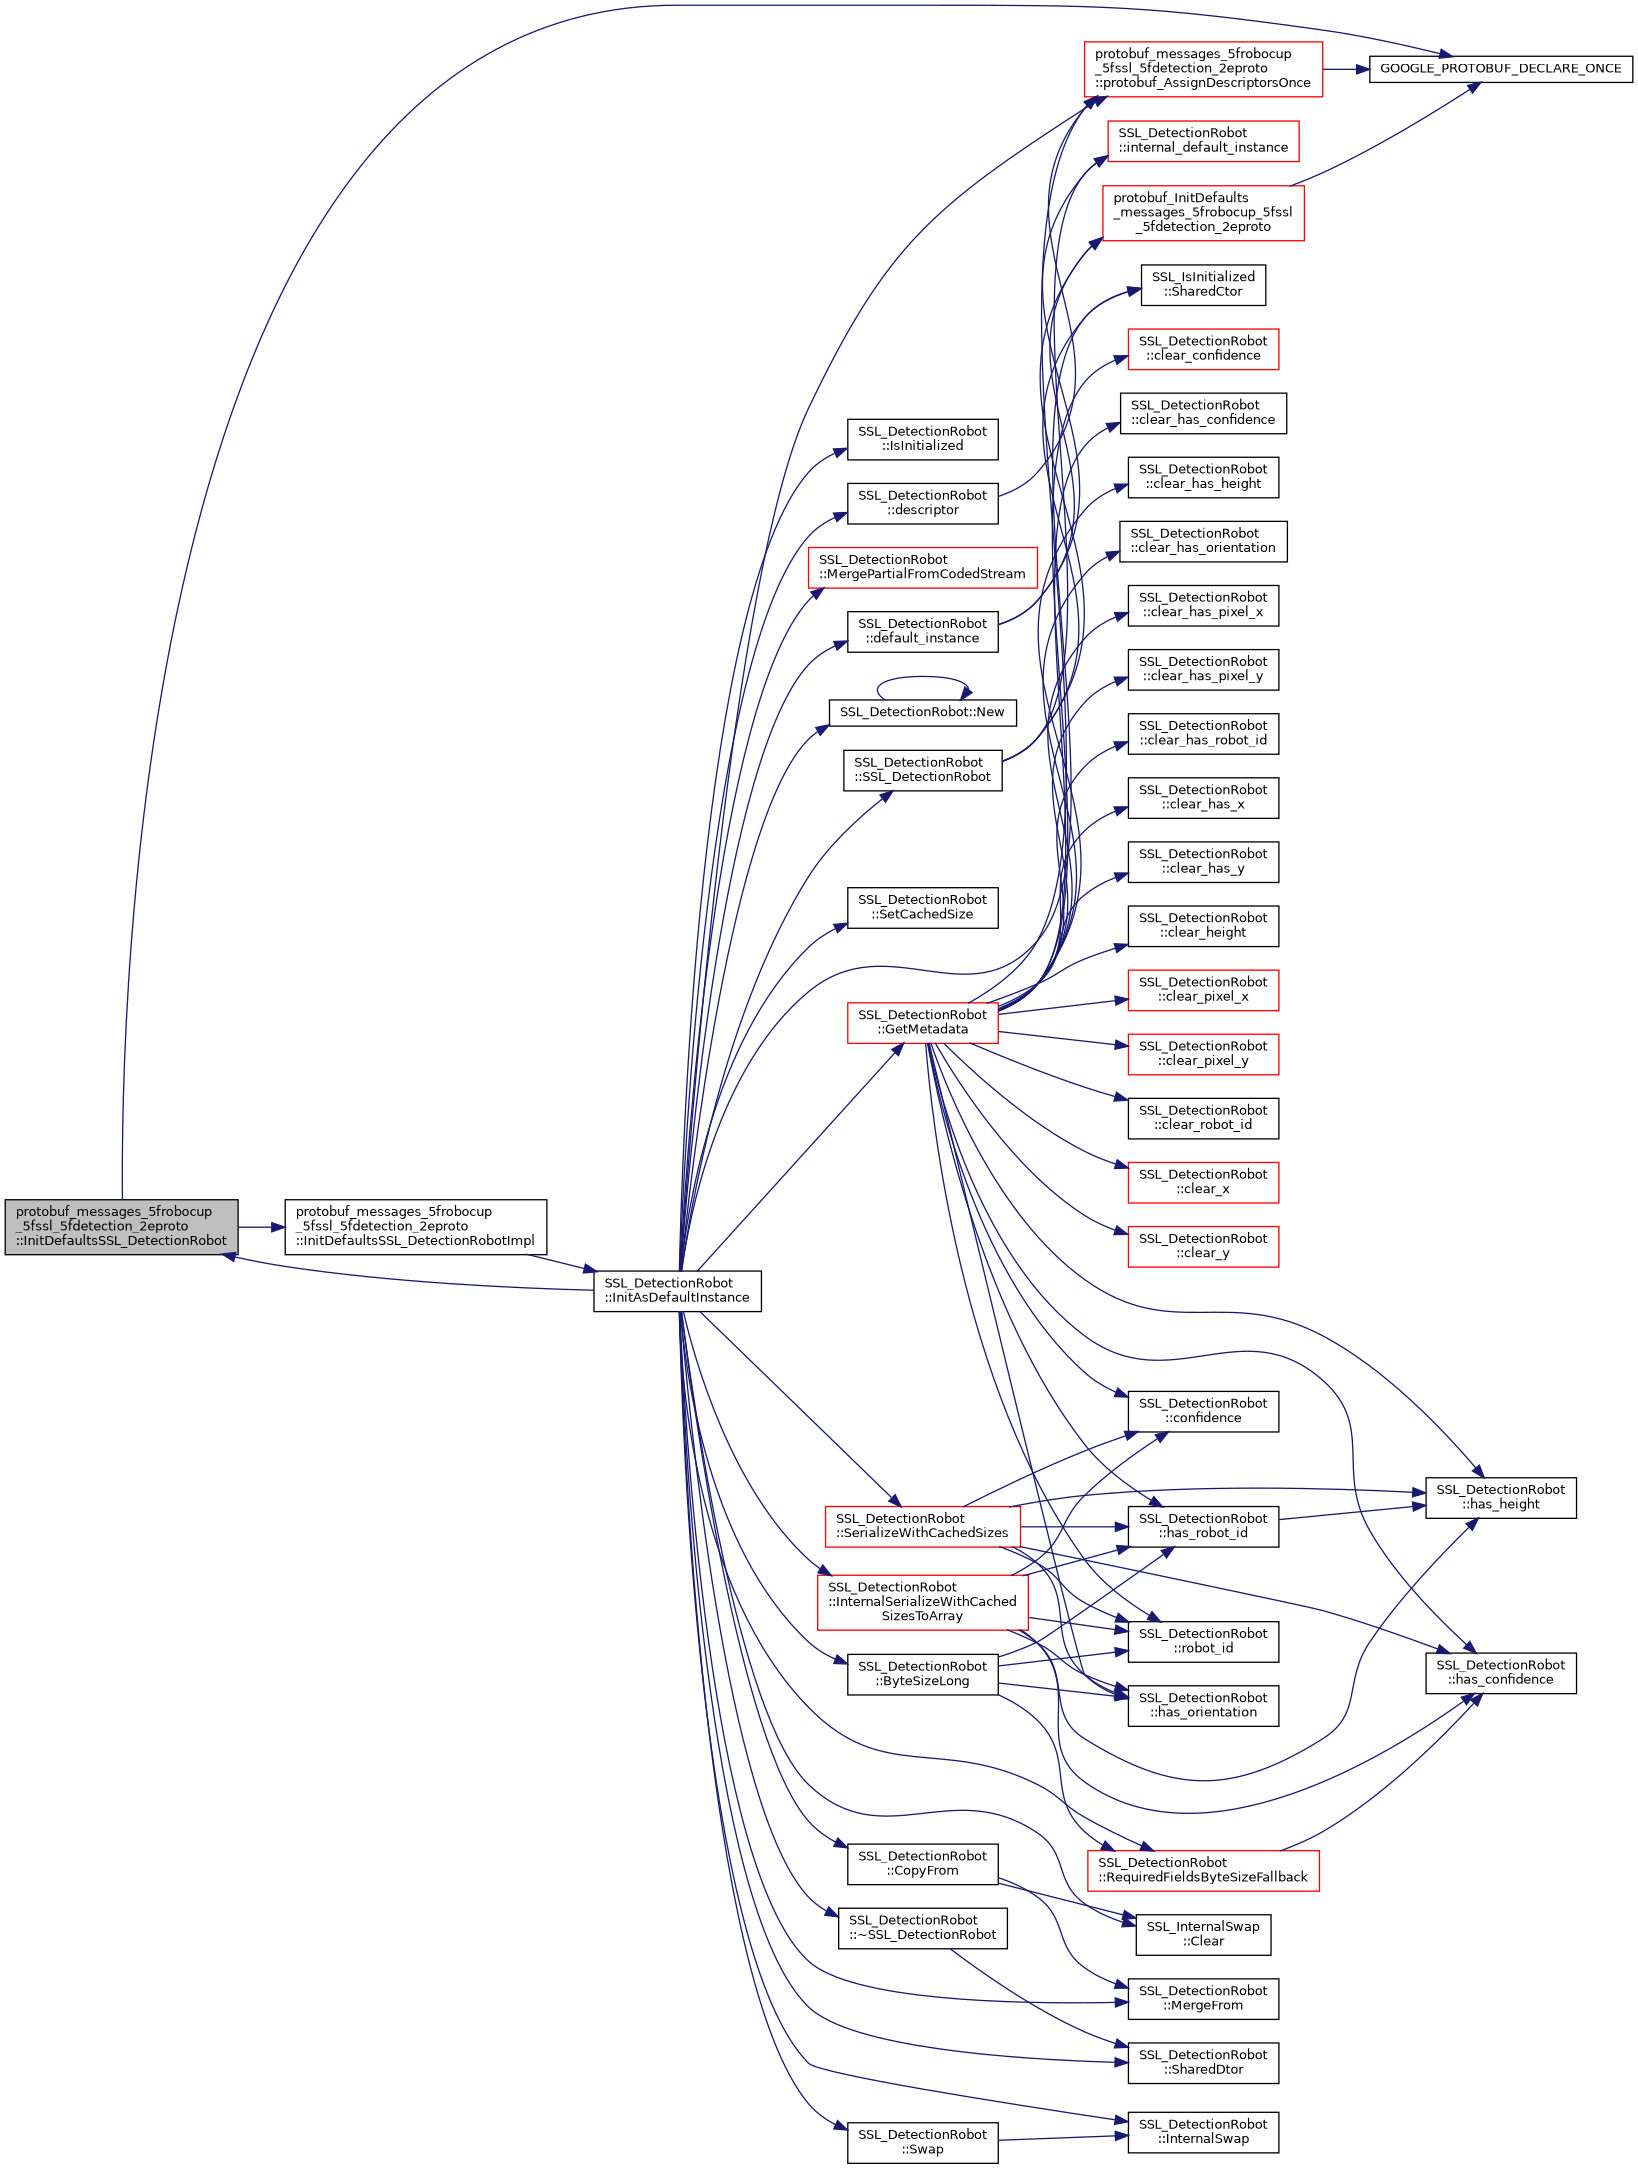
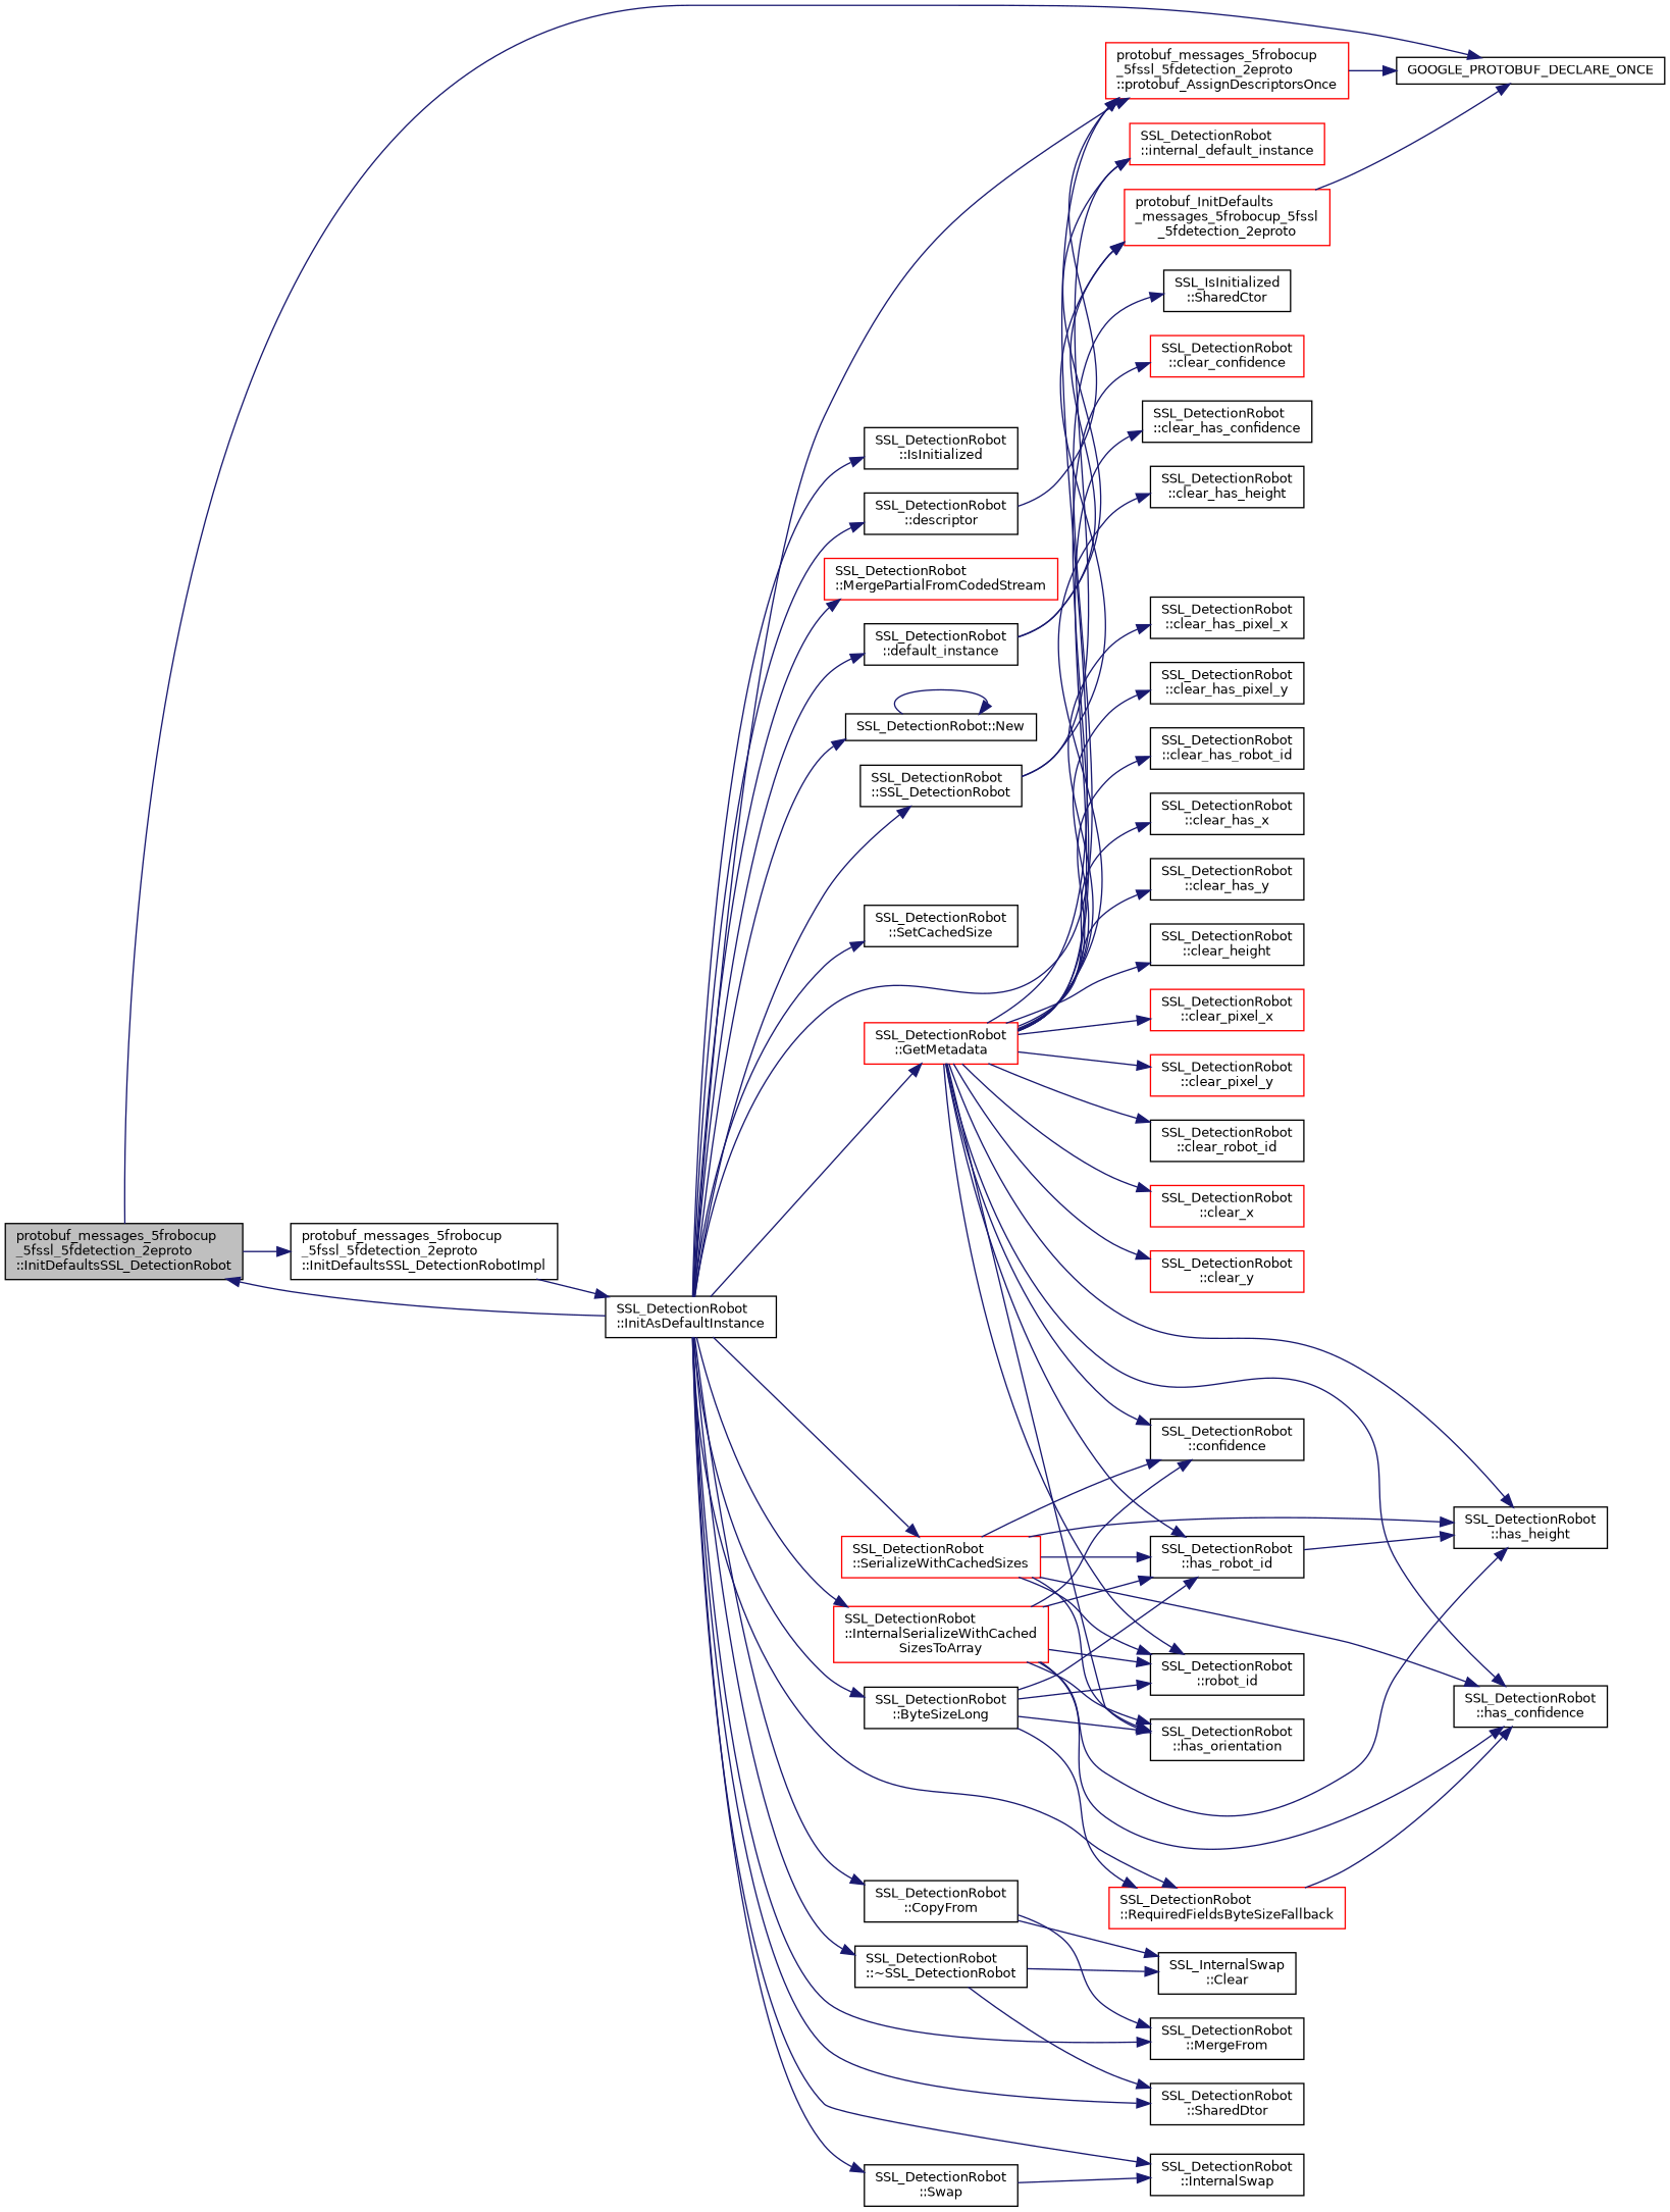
  digraph {
    rankdir=LR
    node [color=black fillcolor=white fontname=Helvetica fontsize=10 shape=record style=filled]
    edge [color=midnightblue fontname=Helvetica fontsize=10 labelfontname=Helvetica labelfontsize=10 style=solid]
    n1 [fillcolor=grey75 fontcolor=black height=0.2 label="protobuf_messages_5frobocup\l_5fssl_5fdetection_2eproto\l::InitDefaultsSSL_DetectionRobot" width=0.4]
    n2 [height=0.2 label=GOOGLE_PROTOBUF_DECLARE_ONCE width=0.4]
    n3 [height=0.2 label="protobuf_messages_5frobocup\l_5fssl_5fdetection_2eproto\l::InitDefaultsSSL_DetectionRobotImpl" width=0.4]
    n4 [height=0.2 label="SSL_DetectionRobot\l::InitAsDefaultInstance" width=0.4]
    n5 [height=0.2 label="SSL_DetectionRobot\l::ByteSizeLong" width=0.4]
    n6 [color=red height=0.2 label="SSL_DetectionRobot\l::RequiredFieldsByteSizeFallback" width=0.4]
    n7 [height=0.2 label="SSL_InternalSwap\l::Clear" width=0.4]
    n8 [height=0.2 label="SSL_DetectionRobot\l::CopyFrom" width=0.4]
    n9 [height=0.2 label="SSL_DetectionRobot\l::MergeFrom" width=0.4]
    n10 [height=0.2 label="SSL_DetectionRobot\l::default_instance" width=0.4]
    n11 [height=0.2 label="SSL_DetectionRobot\l::descriptor" width=0.4]
    n12 [color=red height=0.2 label="protobuf_messages_5frobocup\l_5fssl_5fdetection_2eproto\l::protobuf_AssignDescriptorsOnce" width=0.4]
    n13 [color=red height=0.2 label="SSL_DetectionRobot\l::GetMetadata" width=0.4]
    n14 [color=red height=0.2 label="SSL_DetectionRobot\l::InternalSerializeWithCached\lSizesToArray" width=0.4]
    n15 [height=0.2 label="SSL_DetectionRobot\l::InternalSwap" width=0.4]
    n16 [height=0.2 label="SSL_DetectionRobot\l::IsInitialized" width=0.4]
    n17 [color=red height=0.2 label="SSL_DetectionRobot\l::MergePartialFromCodedStream" width=0.4]
    n18 [height=0.2 label="SSL_DetectionRobot::New" width=0.4]
    n19 [color=red height=0.2 label="SSL_DetectionRobot\l::SerializeWithCachedSizes" width=0.4]
    n20 [height=0.2 label="SSL_DetectionRobot\l::SetCachedSize" width=0.4]
    n21 [height=0.2 label="SSL_IsInitialized\l::SharedCtor" width=0.4]
    n22 [height=0.2 label="SSL_DetectionRobot\l::SharedDtor" width=0.4]
    n23 [height=0.2 label="SSL_DetectionRobot\l::SSL_DetectionRobot" width=0.4]
    n24 [height=0.2 label="SSL_DetectionRobot\l::Swap" width=0.4]
    n25 [height=0.2 label="SSL_DetectionRobot\l::~SSL_DetectionRobot" width=0.4]
    n26 [height=0.2 label="SSL_DetectionRobot\l::has_orientation" width=0.4]
    n27 [height=0.2 label="SSL_DetectionRobot\l::has_robot_id" width=0.4]
    n28 [height=0.2 label="SSL_DetectionRobot\l::robot_id" width=0.4]
    n29 [height=0.2 label="SSL_DetectionRobot\l::has_confidence" width=0.4]
    n30 [color=red height=0.2 label="SSL_DetectionRobot\l::internal_default_instance" width=0.4]
    n31 [color=red height=0.2 label="protobuf_InitDefaults\l_messages_5frobocup_5fssl\l_5fdetection_2eproto" width=0.4]
    n32 [height=0.2 label="SSL_DetectionRobot\l::has_height" width=0.4]
    n33 [color=red height=0.2 label="SSL_DetectionRobot\l::clear_confidence" width=0.4]
    n34 [height=0.2 label="SSL_DetectionRobot\l::clear_has_confidence" width=0.4]
    n35 [height=0.2 label="SSL_DetectionRobot\l::clear_has_height" width=0.4]
-   n36 [height=0.2 label="SSL_DetectionRobot\l::clear_has_orientation" width=0.4]
    n37 [height=0.2 label="SSL_DetectionRobot\l::clear_has_pixel_x" width=0.4]
    n38 [height=0.2 label="SSL_DetectionRobot\l::clear_has_pixel_y" width=0.4]
    n39 [height=0.2 label="SSL_DetectionRobot\l::clear_has_robot_id" width=0.4]
    n40 [height=0.2 label="SSL_DetectionRobot\l::clear_has_x" width=0.4]
    n41 [height=0.2 label="SSL_DetectionRobot\l::clear_has_y" width=0.4]
    n42 [height=0.2 label="SSL_DetectionRobot\l::clear_height" width=0.4]
    n43 [color=red height=0.2 label="SSL_DetectionRobot\l::clear_pixel_x" width=0.4]
    n44 [color=red height=0.2 label="SSL_DetectionRobot\l::clear_pixel_y" width=0.4]
    n45 [height=0.2 label="SSL_DetectionRobot\l::clear_robot_id" width=0.4]
    n46 [color=red height=0.2 label="SSL_DetectionRobot\l::clear_x" width=0.4]
    n47 [color=red height=0.2 label="SSL_DetectionRobot\l::clear_y" width=0.4]
    n48 [height=0.2 label="SSL_DetectionRobot\l::confidence" width=0.4]
    n1 -> n2
    n1 -> n3
    n3 -> n4
    n4 -> n1
    n4 -> n5
    n4 -> n6
-   n4 -> n7
+   n25 -> n7
    n4 -> n8
    n4 -> n9
    n4 -> n10
    n4 -> n11
    n4 -> n12
    n4 -> n13
    n4 -> n14
    n4 -> n15
    n4 -> n16
    n4 -> n17
    n4 -> n18
    n4 -> n19
    n4 -> n20
    n4 -> n21
    n4 -> n22
    n4 -> n23
    n4 -> n24
    n4 -> n25
    n5 -> n6
    n5 -> n26
    n5 -> n27
    n5 -> n28
    n6 -> n29
    n8 -> n7
    n8 -> n9
    n10 -> n30
    n10 -> n31
    n11 -> n12
    n12 -> n2
    n13 -> n12
    n13 -> n26
    n13 -> n27
    n13 -> n28
    n13 -> n29
    n13 -> n32
    n13 -> n33
    n13 -> n34
    n13 -> n35
-   n13 -> n36
    n13 -> n37
    n13 -> n38
    n13 -> n39
    n13 -> n40
    n13 -> n41
    n13 -> n42
    n13 -> n43
    n13 -> n44
    n13 -> n45
    n13 -> n46
    n13 -> n47
    n13 -> n48
    n14 -> n26
    n14 -> n27
    n14 -> n28
    n14 -> n29
    n14 -> n32
    n14 -> n48
    n18 -> n18
    n19 -> n26
    n19 -> n27
    n19 -> n28
    n19 -> n29
    n19 -> n32
    n19 -> n48
-   n23 -> n21
    n23 -> n30
    n23 -> n31
    n24 -> n15
    n25 -> n22
    n27 -> n32
    n31 -> n2
  }
